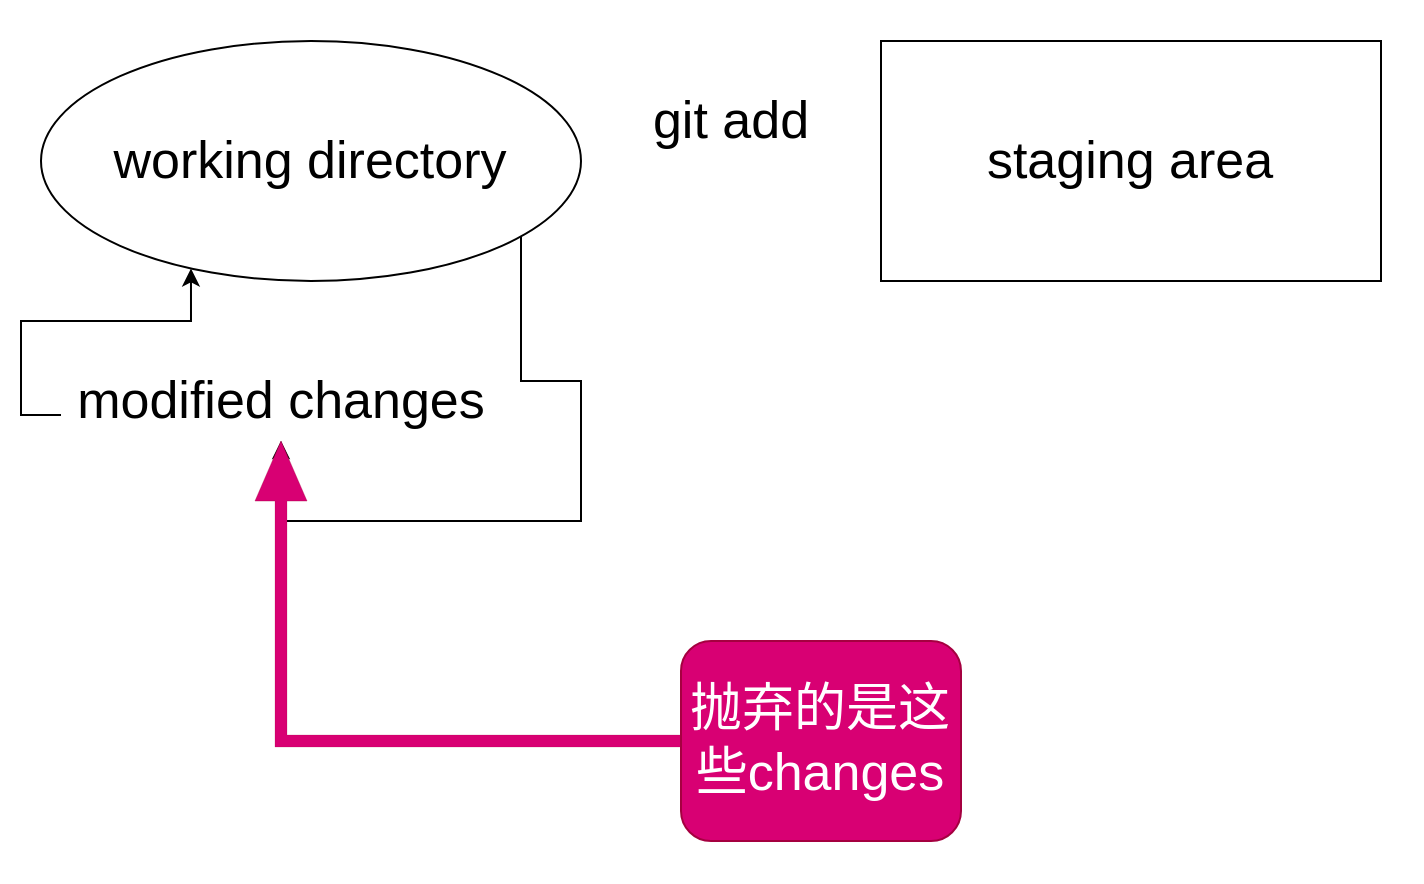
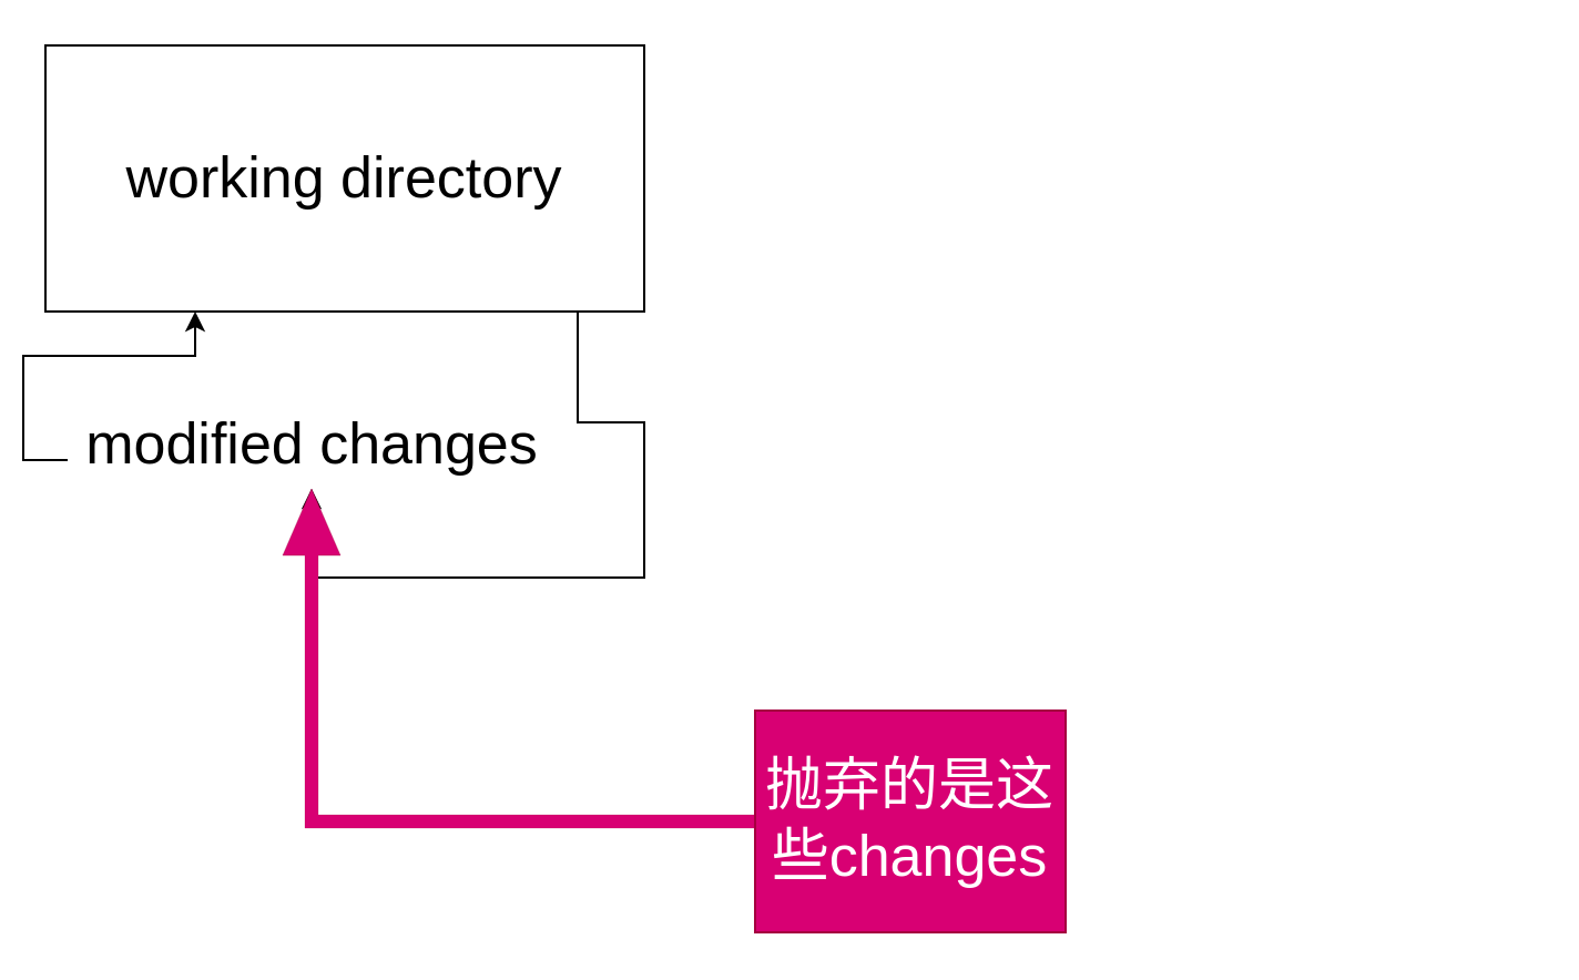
  <mxCell id="0" />
  <mxCell id="1" parent="0" />
  <mxCell id="2" style="edgeStyle=orthogonalEdgeStyle;rounded=0;orthogonalLoop=1;jettySize=auto;html=1;fontSize=26;" edge="1" parent="1" source="3" target="7"><mxGeometry relative="1" as="geometry"><mxPoint x="240" y="250" as="targetPoint" /><Array as="points"><mxPoint x="260" y="190" /><mxPoint x="290" y="190" /><mxPoint x="290" y="260" /></Array></mxGeometry></mxCell>
- <mxCell id="3" value="&lt;h3&gt;&lt;font style=&quot;font-size: 26px ; font-weight: normal&quot;&gt;working directory&lt;/font&gt;&lt;/h3&gt;" style="ellipse;whiteSpace=wrap;html=1;fontStyle=1;" vertex="1" parent="1"><mxGeometry x="20" y="20" width="270" height="120" as="geometry" /></mxCell>
- <mxCell id="4" value="staging area" style="whiteSpace=wrap;html=1;fontSize=26;" vertex="1" parent="1"><mxGeometry x="440" y="20" width="250" height="120" as="geometry" /></mxCell>
- <mxCell id="5" value="git add" style="text;html=1;align=center;verticalAlign=middle;resizable=0;points=[];autosize=1;strokeColor=none;fillColor=none;fontSize=26;" vertex="1" parent="1"><mxGeometry x="320" y="40" width="90" height="40" as="geometry" /></mxCell>
+ <mxCell id="3" value="&lt;h3&gt;&lt;font style=&quot;font-size: 26px ; font-weight: normal&quot;&gt;working directory&lt;/font&gt;&lt;/h3&gt;" style="rounded=0;whiteSpace=wrap;html=1;fontStyle=1" vertex="1" parent="1"><mxGeometry x="20" y="20" width="270" height="120" as="geometry" /></mxCell>
  <mxCell id="6" style="edgeStyle=orthogonalEdgeStyle;rounded=0;orthogonalLoop=1;jettySize=auto;html=1;entryX=0.25;entryY=1;entryDx=0;entryDy=0;fontSize=26;exitX=0;exitY=0.675;exitDx=0;exitDy=0;exitPerimeter=0;" edge="1" parent="1" source="7" target="3"><mxGeometry relative="1" as="geometry" /></mxCell>
  <mxCell id="7" value="modified changes" style="text;html=1;align=center;verticalAlign=middle;resizable=0;points=[];autosize=1;strokeColor=none;fillColor=none;fontSize=26;" vertex="1" parent="1"><mxGeometry x="30" y="180" width="220" height="40" as="geometry" /></mxCell>
  <mxCell id="8" style="edgeStyle=orthogonalEdgeStyle;shape=flexArrow;rounded=0;orthogonalLoop=1;jettySize=auto;html=1;fontSize=26;strokeWidth=0;fillColor=#d80073;strokeColor=#A50040;width=6;endSize=10;" edge="1" parent="1" source="9" target="7"><mxGeometry relative="1" as="geometry"><Array as="points"><mxPoint x="140" y="370" /></Array></mxGeometry></mxCell>
- <mxCell id="9" value="抛弃的是这些changes" style="rounded=1;whiteSpace=wrap;html=1;fontSize=26;fillColor=#d80073;strokeColor=#A50040;fontColor=#ffffff;" vertex="1" parent="1"><mxGeometry x="340" y="320" width="140" height="100" as="geometry" /></mxCell>
+ <mxCell id="9" value="抛弃的是这些changes" style="whiteSpace=wrap;html=1;fontSize=26;fillColor=#d80073;strokeColor=#A50040;fontColor=#ffffff;rounded=0;" vertex="1" parent="1"><mxGeometry x="340" y="320" width="140" height="100" as="geometry" /></mxCell>
